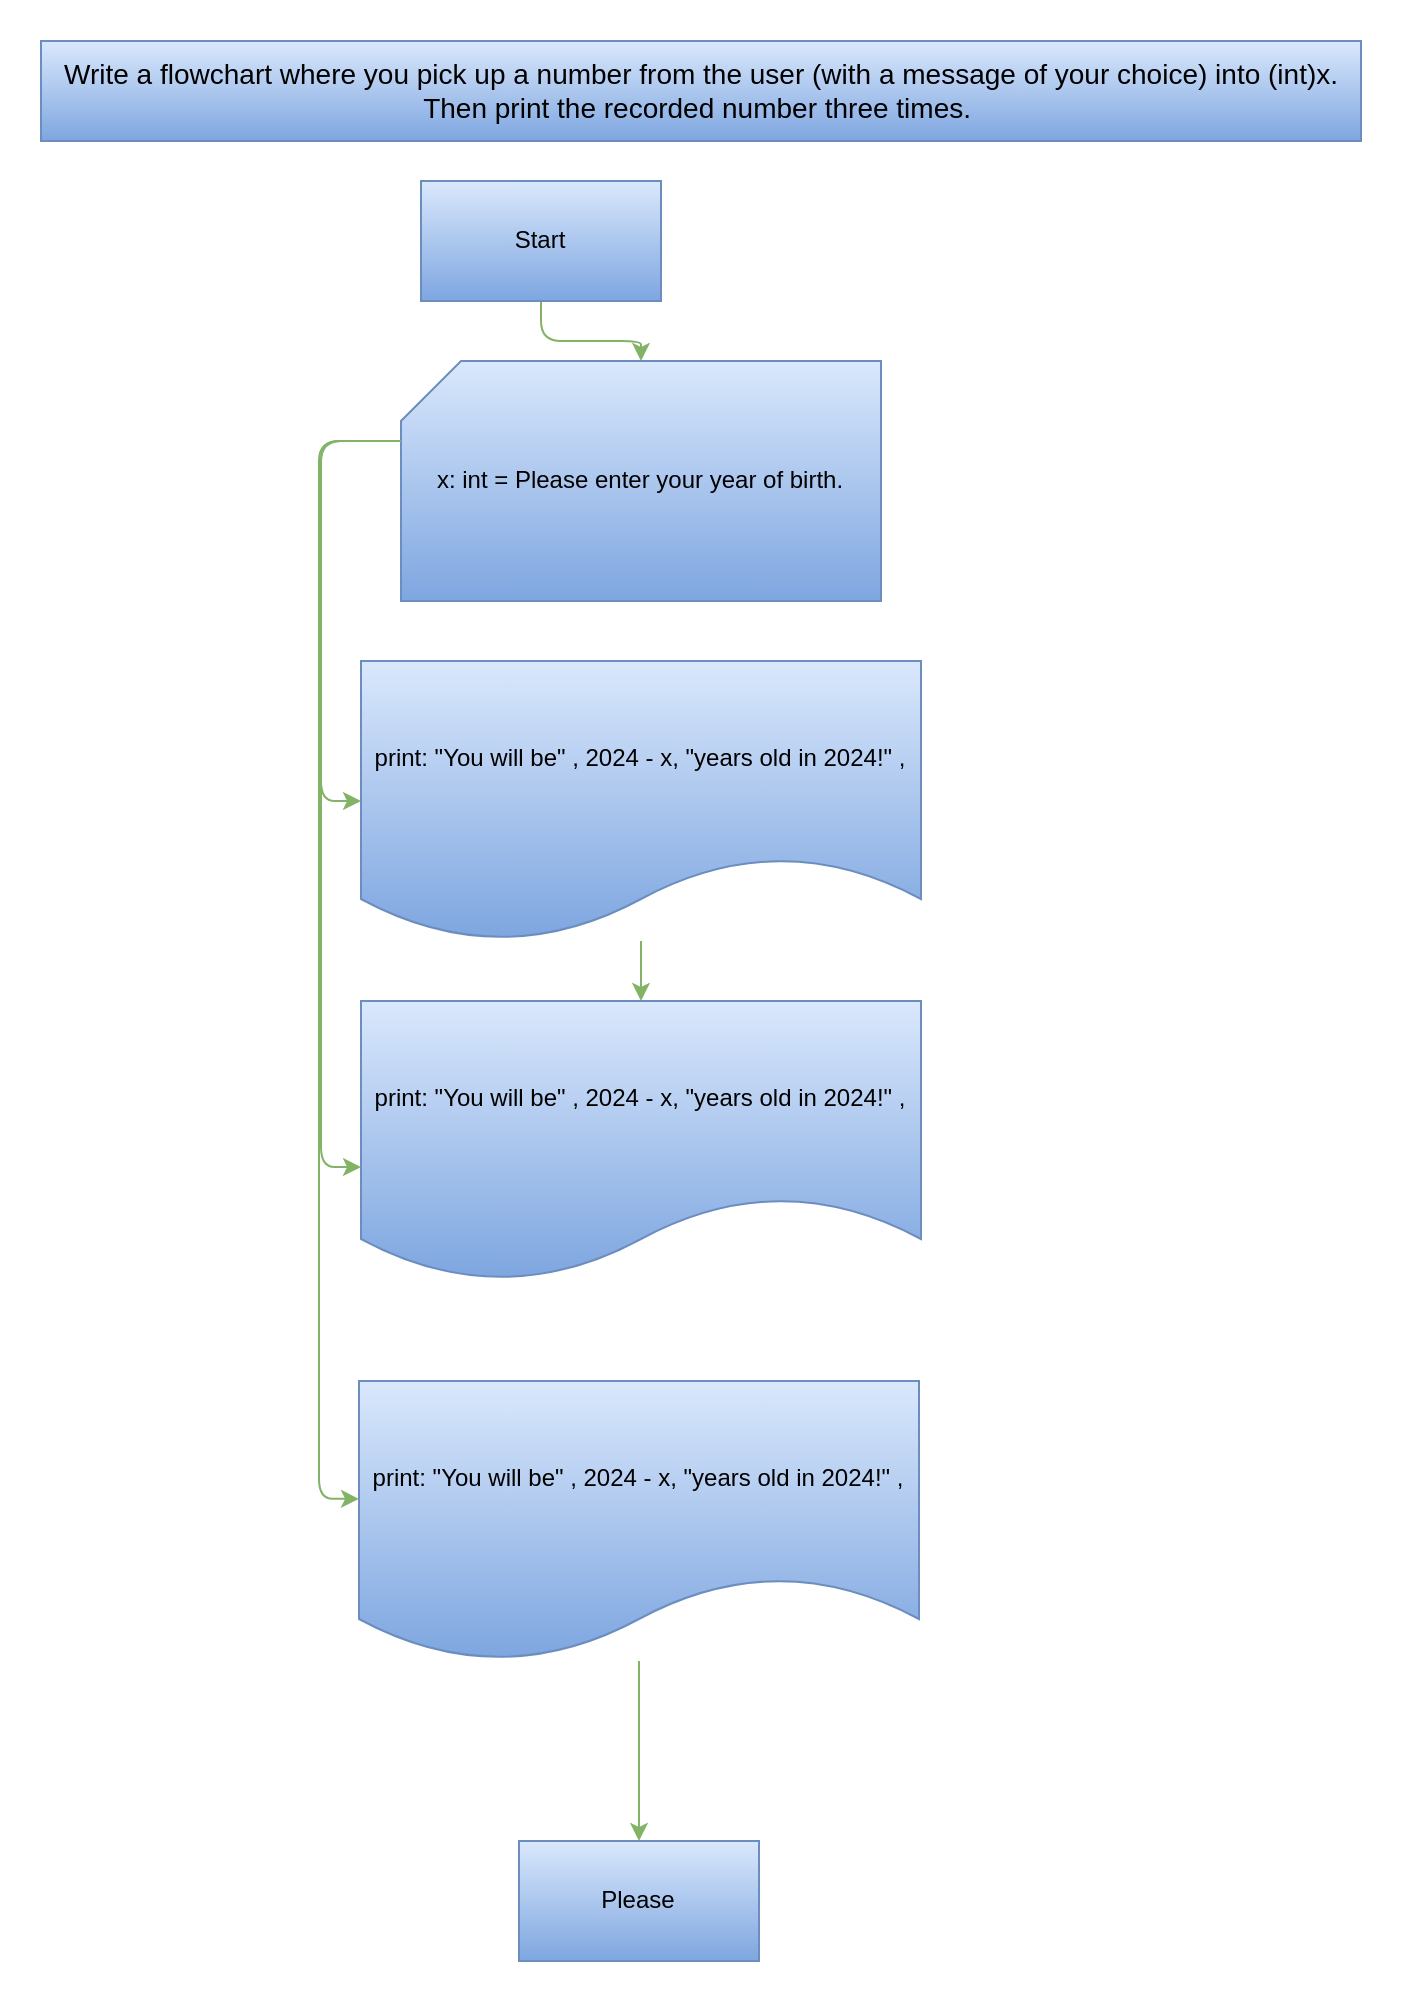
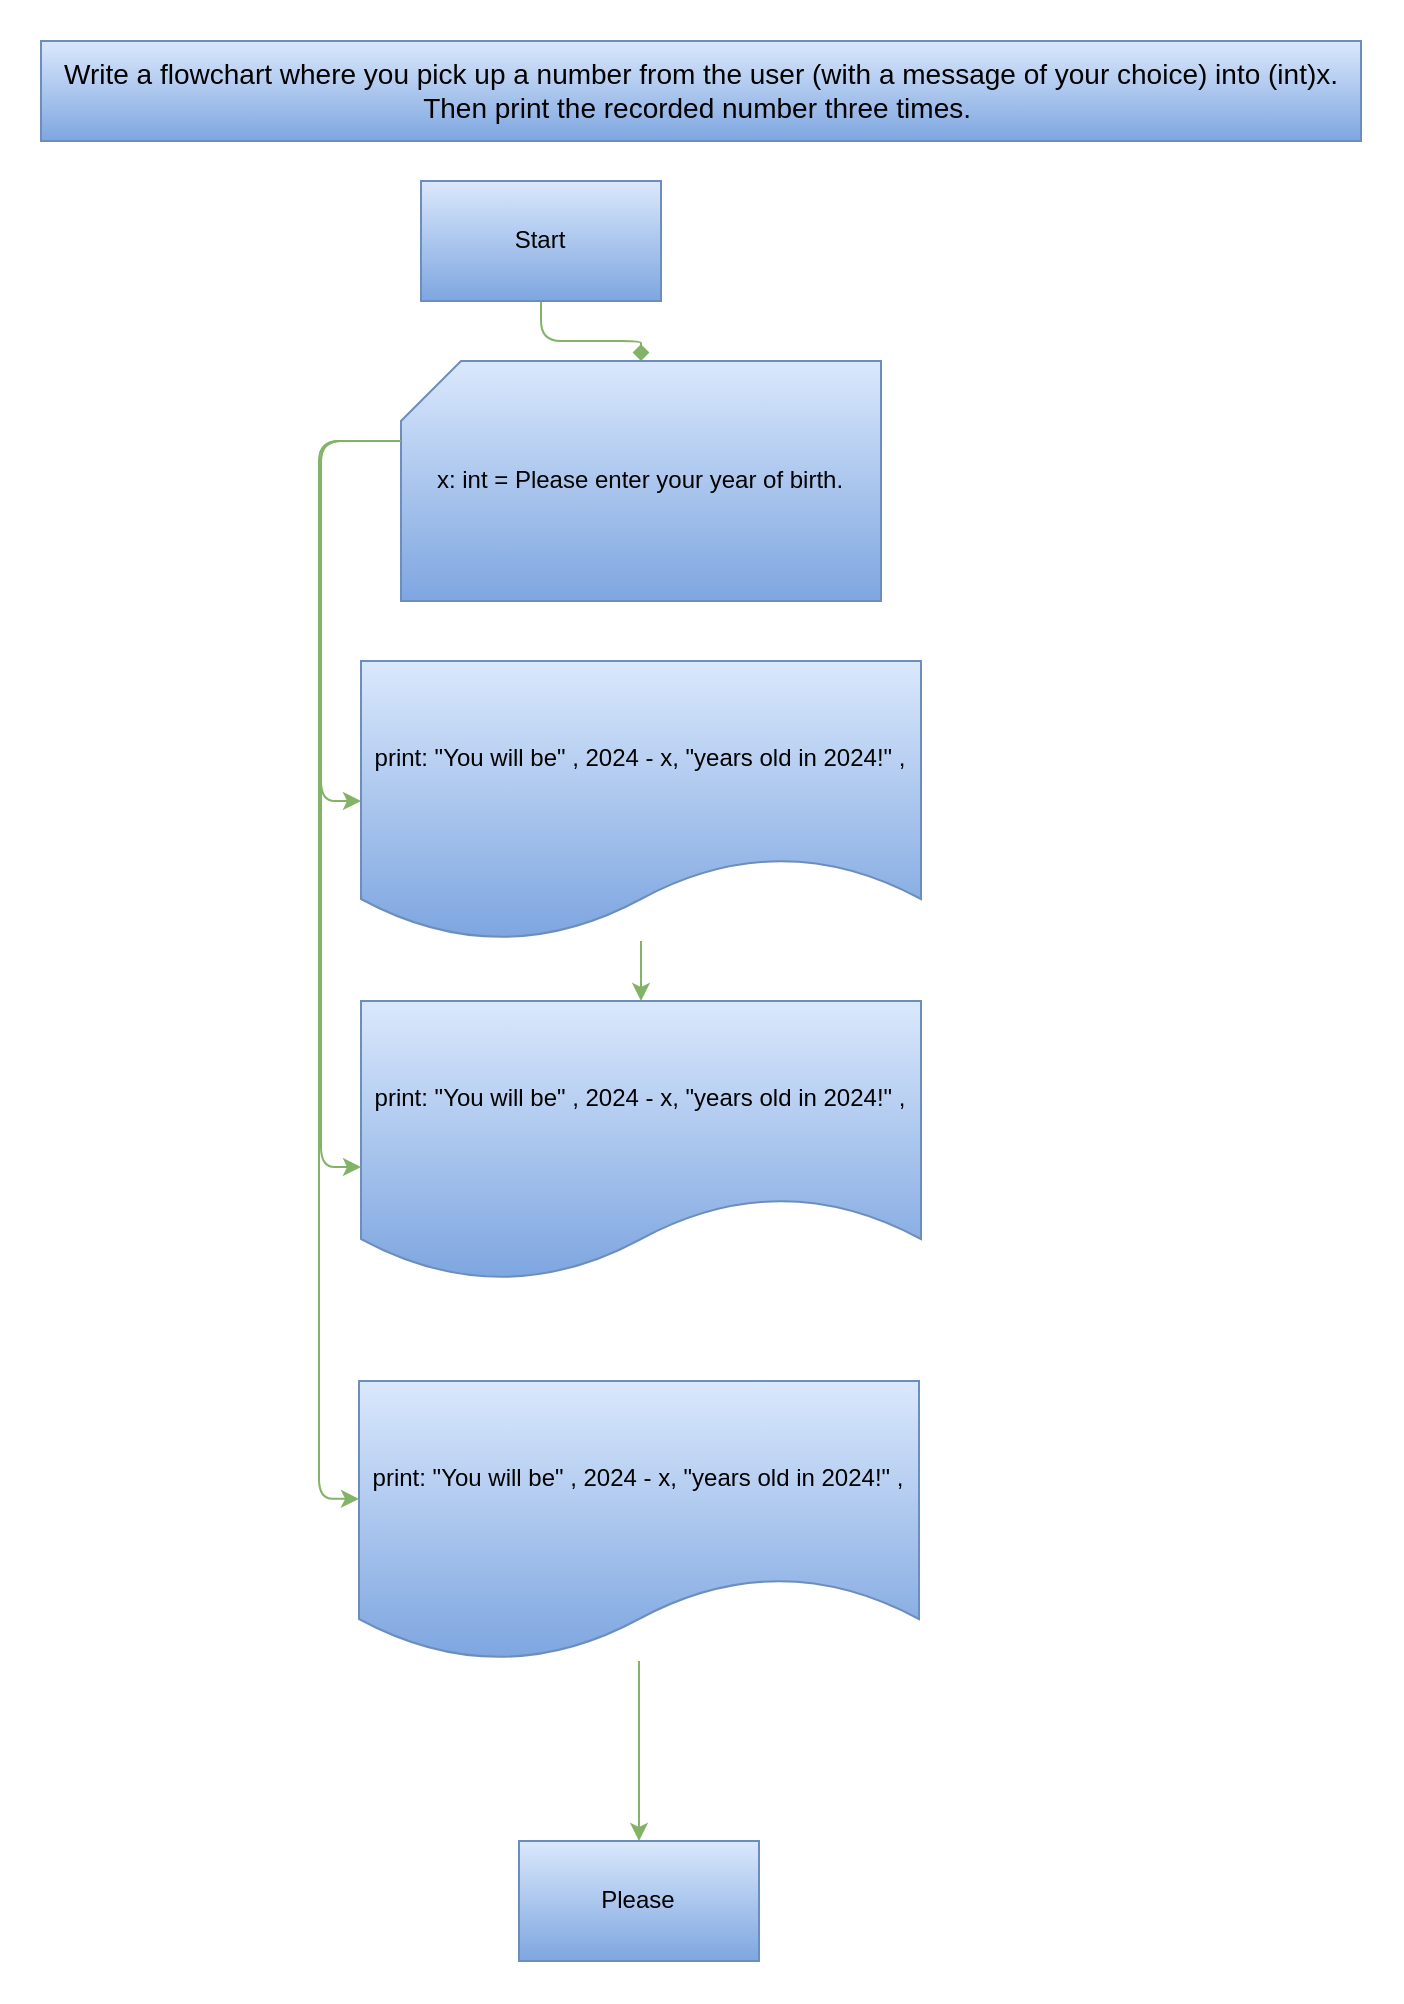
  <mxCell id="0" />
  <mxCell id="1" parent="0" />
- <mxCell id="2" value="" style="edgeStyle=orthogonalEdgeStyle;orthogonalLoop=1;jettySize=auto;html=1;fontColor=default;labelBorderColor=default;labelBackgroundColor=default;fillColor=#d5e8d4;gradientColor=#97d077;strokeColor=#82b366;" edge="1" parent="1" source="3" target="5"><mxGeometry relative="1" as="geometry" /></mxCell>
+ <mxCell id="2" value="" style="edgeStyle=orthogonalEdgeStyle;orthogonalLoop=1;jettySize=auto;html=1;fontColor=default;labelBorderColor=default;labelBackgroundColor=default;fillColor=#d5e8d4;gradientColor=#97d077;strokeColor=#82b366;endArrow=diamond;" edge="1" parent="1" source="3" target="5"><mxGeometry relative="1" as="geometry" /></mxCell>
  <mxCell id="3" value="Start" style="rounded=0;whiteSpace=wrap;html=1;labelBackgroundColor=none;fillColor=#dae8fc;gradientColor=#7ea6e0;strokeColor=#6c8ebf;" vertex="1" parent="1"><mxGeometry x="210" y="90" width="120" height="60" as="geometry" /></mxCell>
  <mxCell id="4" style="edgeStyle=orthogonalEdgeStyle;orthogonalLoop=1;jettySize=auto;html=1;entryX=0;entryY=0.5;entryDx=0;entryDy=0;fillColor=#d5e8d4;gradientColor=#97d077;strokeColor=#82b366;" edge="1" parent="1" source="5" target="7"><mxGeometry relative="1" as="geometry"><Array as="points"><mxPoint x="160" y="220" /><mxPoint x="160" y="400" /></Array></mxGeometry></mxCell>
  <mxCell id="5" value="x: int = Please enter your year of birth." style="shape=card;whiteSpace=wrap;html=1;labelBackgroundColor=none;rounded=0;fillColor=#dae8fc;gradientColor=#7ea6e0;strokeColor=#6c8ebf;" vertex="1" parent="1"><mxGeometry x="200" y="180" width="240" height="120" as="geometry" /></mxCell>
  <mxCell id="6" value="" style="edgeStyle=orthogonalEdgeStyle;orthogonalLoop=1;jettySize=auto;html=1;fillColor=#d5e8d4;gradientColor=#97d077;strokeColor=#82b366;" edge="1" parent="1" source="7" target="8"><mxGeometry relative="1" as="geometry" /></mxCell>
  <mxCell id="7" value="print:&amp;nbsp;&quot;You will be&quot; , 2024 - x, &quot;years old in 2024!&quot; ," style="shape=document;whiteSpace=wrap;html=1;boundedLbl=1;labelBackgroundColor=none;rounded=0;fillColor=#dae8fc;strokeColor=#6c8ebf;gradientColor=#7ea6e0;" vertex="1" parent="1"><mxGeometry x="180" y="330" width="280" height="140" as="geometry" /></mxCell>
  <mxCell id="8" value="print:&amp;nbsp;&quot;You will be&quot; , 2024 - x, &quot;years old in 2024!&quot; ," style="shape=document;whiteSpace=wrap;html=1;boundedLbl=1;labelBackgroundColor=none;rounded=0;strokeColor=#6c8ebf;fillColor=#dae8fc;gradientColor=#7ea6e0;" vertex="1" parent="1"><mxGeometry x="180" y="500" width="280" height="140" as="geometry" /></mxCell>
  <mxCell id="9" value="" style="edgeStyle=orthogonalEdgeStyle;orthogonalLoop=1;jettySize=auto;html=1;fillColor=#d5e8d4;gradientColor=#97d077;strokeColor=#82b366;" edge="1" parent="1" source="10" target="11"><mxGeometry relative="1" as="geometry" /></mxCell>
  <mxCell id="10" value="print:&amp;nbsp;&quot;You will be&quot; , 2024 - x, &quot;years old in 2024!&quot; ," style="shape=document;whiteSpace=wrap;html=1;boundedLbl=1;labelBackgroundColor=none;rounded=0;fillColor=#dae8fc;gradientColor=#7ea6e0;strokeColor=#6c8ebf;" vertex="1" parent="1"><mxGeometry x="179" y="690" width="280" height="140" as="geometry" /></mxCell>
  <mxCell id="11" value="Please" style="rounded=0;whiteSpace=wrap;html=1;labelBackgroundColor=none;fillColor=#dae8fc;gradientColor=#7ea6e0;strokeColor=#6c8ebf;" vertex="1" parent="1"><mxGeometry x="259" y="920" width="120" height="60" as="geometry" /></mxCell>
  <mxCell id="12" value="&lt;div style=&quot;font-size: 14px;&quot;&gt;&lt;font style=&quot;font-size: 14px;&quot;&gt;Write a flowchart where you pick up a number from the user (with a message of your choice) into (int)x.&lt;/font&gt;&lt;/div&gt;&lt;div style=&quot;font-size: 14px;&quot;&gt;&lt;font style=&quot;font-size: 14px;&quot;&gt;Then print the recorded number three times.&amp;nbsp;&lt;/font&gt;&lt;/div&gt;" style="text;html=1;align=center;verticalAlign=middle;resizable=0;points=[];autosize=1;fillColor=#dae8fc;gradientColor=#7ea6e0;strokeColor=#6c8ebf;" vertex="1" parent="1"><mxGeometry x="20" y="20" width="660" height="50" as="geometry" /></mxCell>
  <mxCell id="13" style="edgeStyle=orthogonalEdgeStyle;orthogonalLoop=1;jettySize=auto;html=1;entryX=0;entryY=0.421;entryDx=0;entryDy=0;entryPerimeter=0;fillColor=#d5e8d4;gradientColor=#97d077;strokeColor=#82b366;" edge="1" parent="1" source="5" target="10"><mxGeometry relative="1" as="geometry"><Array as="points"><mxPoint x="159" y="220" /><mxPoint x="159" y="749" /></Array></mxGeometry></mxCell>
  <mxCell id="14" style="edgeStyle=orthogonalEdgeStyle;orthogonalLoop=1;jettySize=auto;html=1;entryX=0;entryY=0.593;entryDx=0;entryDy=0;entryPerimeter=0;fillColor=#d5e8d4;gradientColor=#97d077;strokeColor=#82b366;" edge="1" parent="1" source="5" target="8"><mxGeometry relative="1" as="geometry"><Array as="points"><mxPoint x="160" y="220" /><mxPoint x="160" y="583" /></Array></mxGeometry></mxCell>
